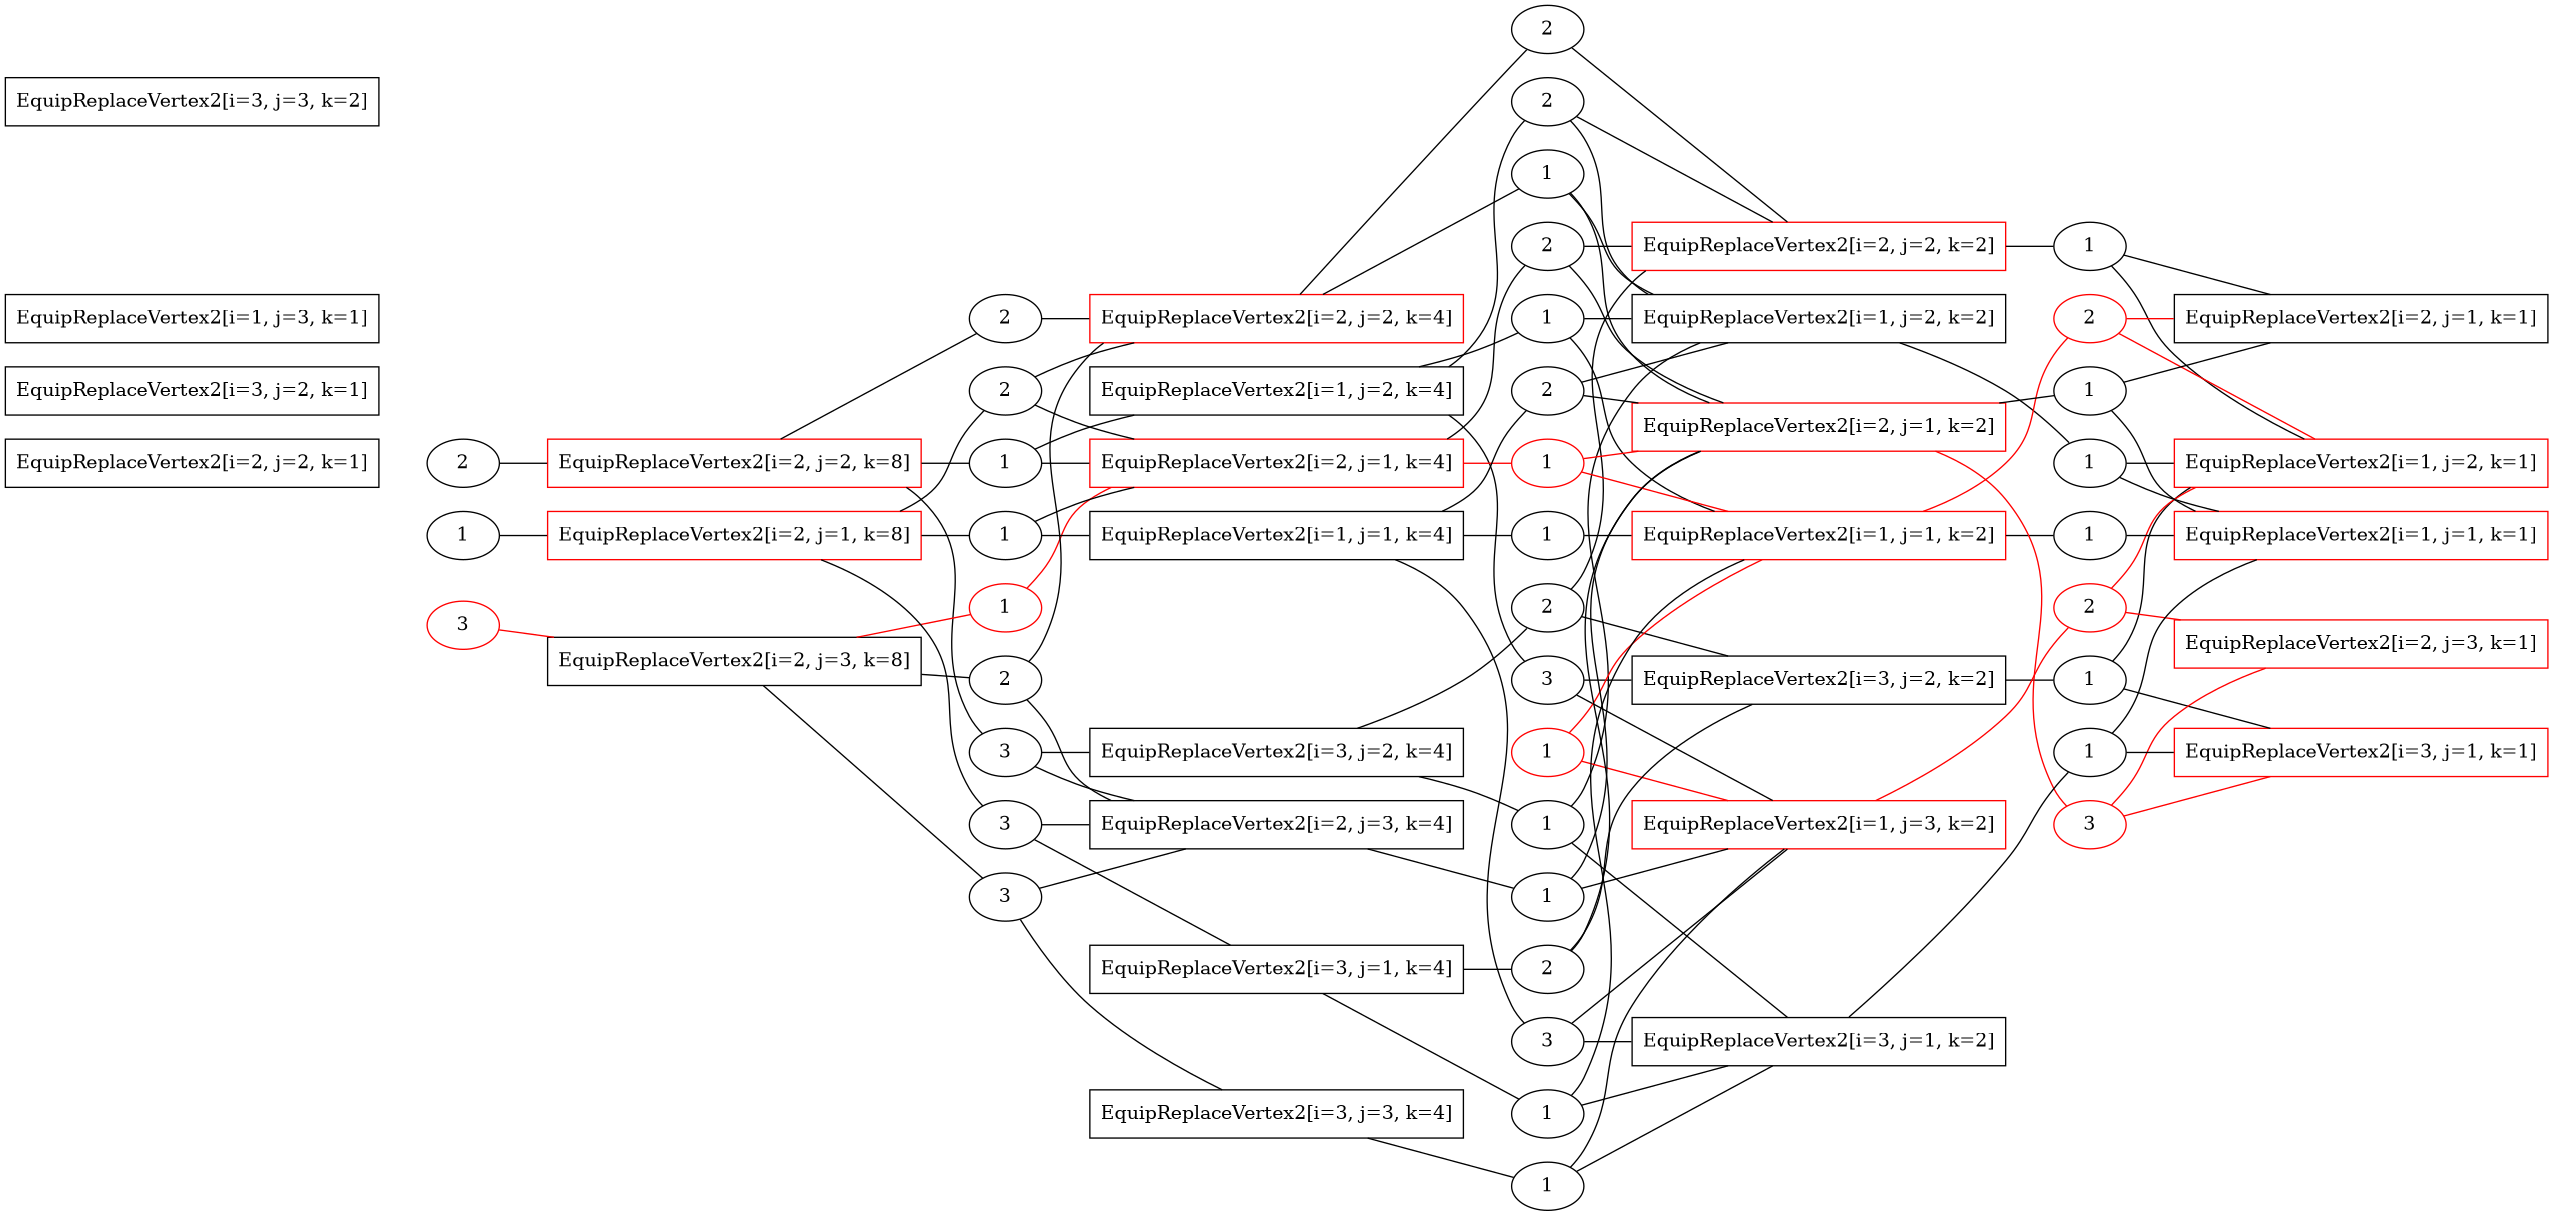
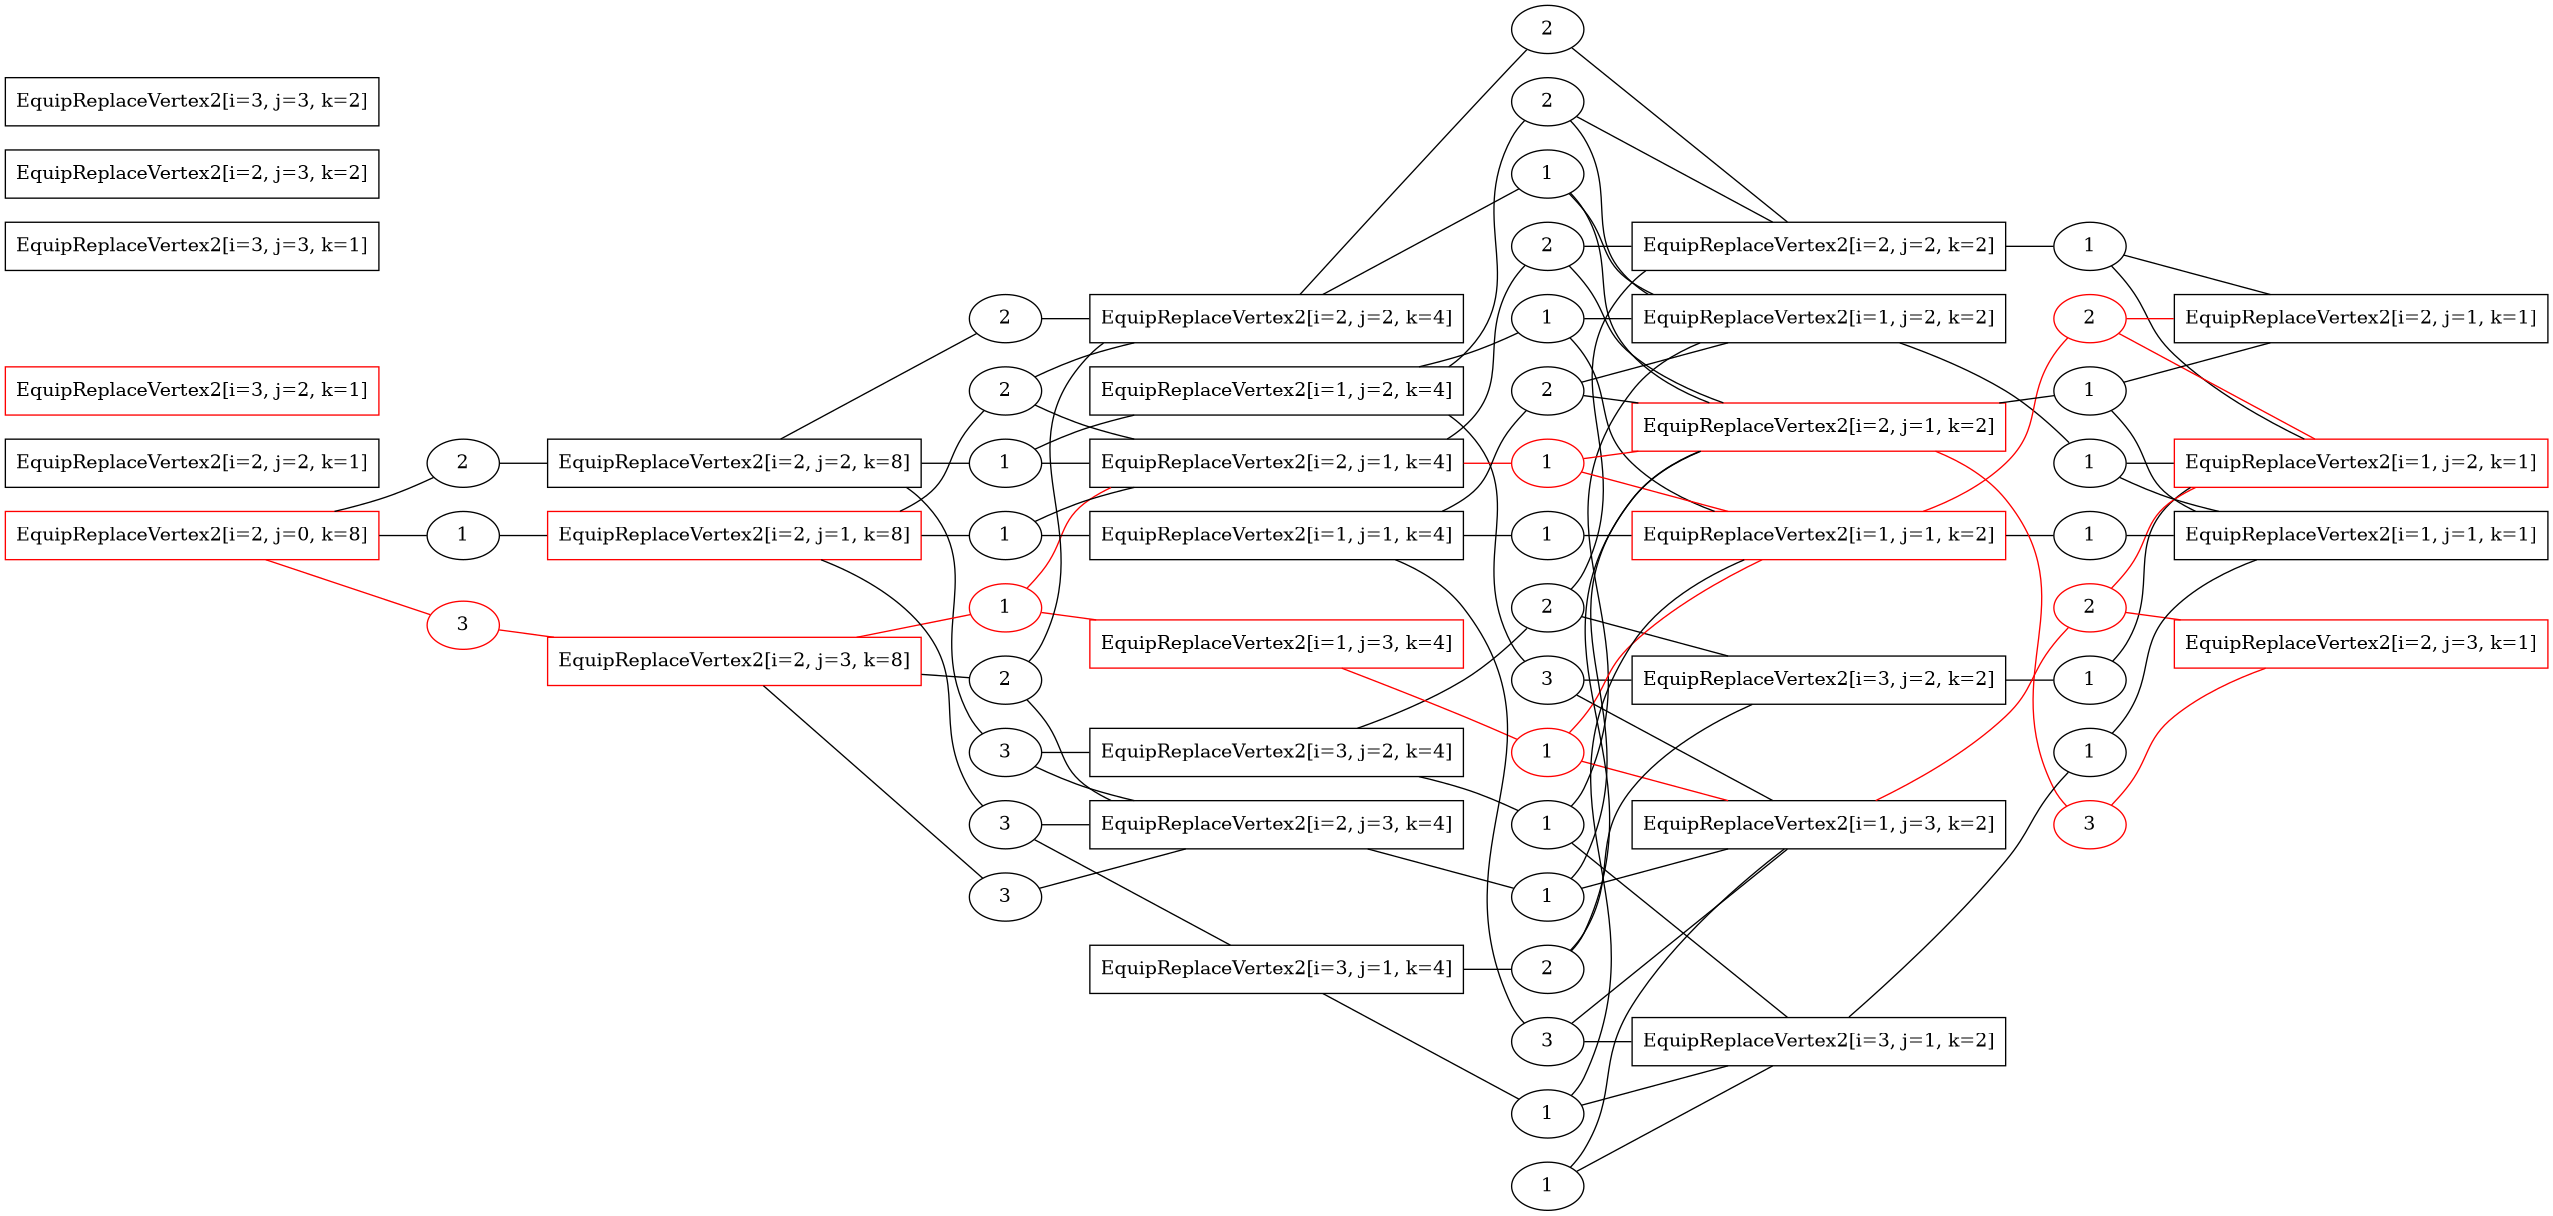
  strict digraph {
    rankdir=LR
    node [shape=ellipse]
    edge [arrowhead=none]
    n1 [color=red label="EquipReplaceVertex2[i=1, j=2, k=1]" shape=box]
    n2 [label="EquipReplaceVertex2[i=2, j=2, k=1]" shape=box]
    n3 [label="EquipReplaceVertex2[i=1, j=2, k=2]" shape=box]
    n4 [label=1]
-   n5 [label="EquipReplaceVertex2[i=1, j=1, k=1]" shape=box color=red]
-   n6 [label="EquipReplaceVertex2[i=3, j=2, k=1]" shape=box]
-   n7 [label="EquipReplaceVertex2[i=2, j=2, k=2]" shape=box color=red]
+   n5 [label="EquipReplaceVertex2[i=1, j=1, k=1]" shape=box]
+   n6 [label="EquipReplaceVertex2[i=3, j=2, k=1]" shape=box color=red]
+   n7 [label="EquipReplaceVertex2[i=2, j=2, k=2]" shape=box]
    n8 [label=1]
    n9 [color=black label="EquipReplaceVertex2[i=2, j=1, k=1]" shape=box]
    n10 [label="EquipReplaceVertex2[i=3, j=2, k=2]" shape=box]
    n11 [label=1]
-   n12 [color=red label="EquipReplaceVertex2[i=3, j=1, k=1]" shape=box]
    n13 [label="EquipReplaceVertex2[i=1, j=2, k=4]" shape=box]
    n14 [label=2]
    n15 [label=1]
    n16 [label=3]
    n17 [color=red label="EquipReplaceVertex2[i=1, j=1, k=2]" shape=box]
-   n18 [color=red label="EquipReplaceVertex2[i=1, j=3, k=2]" shape=box]
-   n19 [label="EquipReplaceVertex2[i=2, j=2, k=4]" shape=box color=red]
+   n18 [color=black label="EquipReplaceVertex2[i=1, j=3, k=2]" shape=box]
+   n19 [label="EquipReplaceVertex2[i=2, j=2, k=4]" shape=box]
    n20 [label=1]
    n21 [label=2]
    n22 [color=red label="EquipReplaceVertex2[i=2, j=1, k=2]" shape=box]
    n23 [label="EquipReplaceVertex2[i=3, j=2, k=4]" shape=box]
    n24 [label=2]
    n25 [label=1]
    n26 [label="EquipReplaceVertex2[i=3, j=1, k=2]" shape=box]
-   n27 [label="EquipReplaceVertex2[i=2, j=2, k=8]" shape=box color=red]
+   n27 [label="EquipReplaceVertex2[i=2, j=2, k=8]" shape=box]
    n28 [label=2]
    n29 [label=3]
    n30 [label=1]
    n31 [label="EquipReplaceVertex2[i=2, j=3, k=4]" shape=box]
-   n32 [color=red label="EquipReplaceVertex2[i=2, j=1, k=4]" shape=box]
+   n32 [color=black label="EquipReplaceVertex2[i=2, j=1, k=4]" shape=box]
+   n33 [color=red label="EquipReplaceVertex2[i=2, j=0, k=8]" shape=box]
    n34 [color=red label=3]
    n35 [label=2]
    n36 [label=1]
-   n37 [color=black label="EquipReplaceVertex2[i=2, j=3, k=8]" shape=box]
+   n37 [color=red label="EquipReplaceVertex2[i=2, j=3, k=8]" shape=box]
    n38 [color=red label="EquipReplaceVertex2[i=2, j=1, k=8]" shape=box]
-   n39 [label="EquipReplaceVertex2[i=1, j=3, k=1]" shape=box]
    n40 [color=red label="EquipReplaceVertex2[i=2, j=3, k=1]" shape=box]
    n41 [color=red label=2]
+   n42 [label="EquipReplaceVertex2[i=3, j=3, k=1]" shape=box]
+   n43 [label="EquipReplaceVertex2[i=2, j=3, k=2]" shape=box]
    n44 [label=1]
    n45 [color=red label=2]
    n46 [label="EquipReplaceVertex2[i=3, j=3, k=2]" shape=box]
+   n47 [color=red label="EquipReplaceVertex2[i=1, j=3, k=4]" shape=box]
    n48 [color=red label=1]
    n49 [color=red label=3]
    n50 [label=1]
    n51 [label=1]
    n52 [label=1]
    n53 [label="EquipReplaceVertex2[i=1, j=1, k=4]" shape=box]
    n54 [label=2]
    n55 [label=3]
    n56 [label=1]
-   n57 [label="EquipReplaceVertex2[i=3, j=3, k=4]" shape=box]
    n58 [label=1]
    n59 [label=2]
    n60 [color=red label=1]
    n61 [label="EquipReplaceVertex2[i=3, j=1, k=4]" shape=box]
    n62 [label=2]
    n63 [label=1]
    n64 [label=3]
    n65 [color=red label=1]
    n66 [label=2]
    n67 [label=3]
    n68 [label=1]
    n69 [label=2]
    n3 -> n4
    n4 -> n1
    n4 -> n5
    n7 -> n8
    n8 -> n1
    n8 -> n9
    n10 -> n11
    n11 -> n1
-   n11 -> n12
    n13 -> n14
    n13 -> n15
    n13 -> n16
    n14 -> n3
    n14 -> n7
    n15 -> n3
    n15 -> n17
    n16 -> n10
    n16 -> n18
    n17 -> n44
    n17 -> n45 [color=red]
    n18 -> n41 [color=red]
    n19 -> n20
    n19 -> n21
    n20 -> n3
    n20 -> n22
    n21 -> n7
    n22 -> n49 [color=red]
    n22 -> n50
    n23 -> n24
    n23 -> n25
    n24 -> n7
    n24 -> n10
    n25 -> n3
    n25 -> n26
    n26 -> n52
    n27 -> n28
    n27 -> n29
    n27 -> n30
    n28 -> n19
    n29 -> n23
    n29 -> n31
    n30 -> n13
    n30 -> n32
    n31 -> n51
    n32 -> n59
    n32 -> n60 [color=red]
+   n33 -> n34 [color=red]
+   n33 -> n35
+   n33 -> n36
    n34 -> n37 [color=red]
    n35 -> n27
    n36 -> n38
    n37 -> n64
    n37 -> n65 [color=red]
    n37 -> n66
    n38 -> n67
    n38 -> n68
    n38 -> n69
    n41 -> n1 [color=red]
    n41 -> n40 [color=red]
    n44 -> n5
    n45 -> n1 [color=red]
    n45 -> n9 [color=red]
+   n47 -> n48 [color=red]
    n48 -> n17 [color=red]
    n48 -> n18 [color=red]
-   n49 -> n12 [color=red]
    n49 -> n40 [color=red]
    n50 -> n5
    n50 -> n9
    n51 -> n18
    n51 -> n22
    n52 -> n5
-   n52 -> n12
    n53 -> n54
    n53 -> n55
    n53 -> n56
    n54 -> n3
    n54 -> n22
    n55 -> n18
    n55 -> n26
    n56 -> n17
-   n57 -> n58
    n58 -> n18
    n58 -> n26
    n59 -> n7
    n59 -> n22
    n60 -> n17 [color=red]
    n60 -> n22 [color=red]
    n61 -> n62
    n61 -> n63
    n62 -> n10
    n62 -> n22
    n63 -> n17
    n63 -> n26
    n64 -> n31
-   n64 -> n57
    n65 -> n32 [color=red]
+   n65 -> n47 [color=red]
    n66 -> n19
    n66 -> n31
    n67 -> n31
    n67 -> n61
    n68 -> n32
    n68 -> n53
    n69 -> n19
    n69 -> n32
  }
